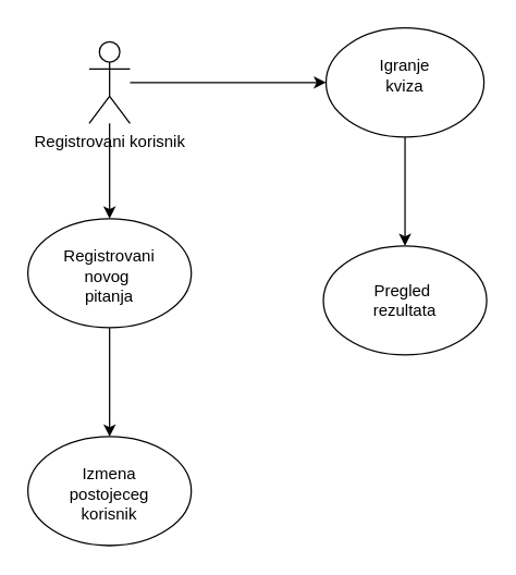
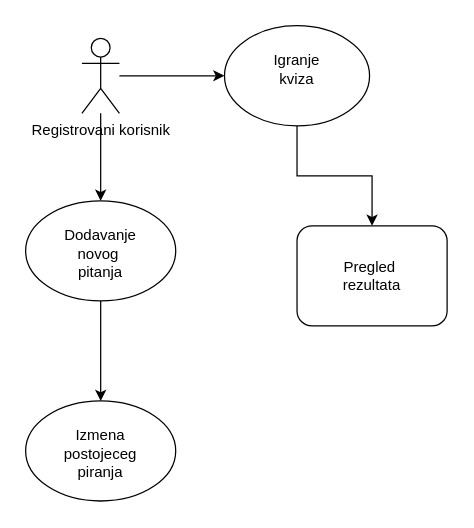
  <mxCell id="0" />
  <mxCell id="1" parent="0" />
  <mxCell id="2" value="" style="edgeStyle=orthogonalEdgeStyle;rounded=0;orthogonalLoop=1;jettySize=auto;html=1;" edge="1" parent="1" source="4" target="6"><mxGeometry relative="1" as="geometry" /></mxCell>
  <mxCell id="3" value="" style="edgeStyle=orthogonalEdgeStyle;rounded=0;orthogonalLoop=1;jettySize=auto;html=1;" edge="1" parent="1" source="4" target="9"><mxGeometry relative="1" as="geometry"><mxPoint x="175" y="60" as="targetPoint" /><Array as="points"><mxPoint x="285" y="60" /></Array></mxGeometry></mxCell>
  <mxCell id="4" value="Registrovani korisnik" style="shape=umlActor;verticalLabelPosition=bottom;verticalAlign=top;html=1;outlineConnect=0;" vertex="1" parent="1"><mxGeometry x="65" y="30" width="30" height="60" as="geometry" /></mxCell>
  <mxCell id="5" value="" style="edgeStyle=orthogonalEdgeStyle;rounded=0;orthogonalLoop=1;jettySize=auto;html=1;" edge="1" parent="1" source="6" target="7"><mxGeometry relative="1" as="geometry" /></mxCell>
- <mxCell id="6" value="&lt;div&gt;&lt;br&gt;&lt;/div&gt;Registrovani&lt;div&gt;novog&amp;nbsp;&lt;/div&gt;&lt;div&gt;pitanja&lt;/div&gt;" style="ellipse;whiteSpace=wrap;html=1;verticalAlign=top;" vertex="1" parent="1"><mxGeometry x="20" y="160" width="120" height="80" as="geometry" /></mxCell>
- <mxCell id="7" value="&lt;div&gt;&lt;br&gt;&lt;/div&gt;&lt;div&gt;Izmena&lt;/div&gt;&lt;div&gt;postojeceg&lt;/div&gt;&lt;div&gt;korisnik&lt;/div&gt;" style="ellipse;whiteSpace=wrap;html=1;verticalAlign=top;" vertex="1" parent="1"><mxGeometry x="20" y="320" width="120" height="80" as="geometry" /></mxCell>
+ <mxCell id="6" value="&lt;div&gt;&lt;br&gt;&lt;/div&gt;Dodavanje&lt;div&gt;novog&amp;nbsp;&lt;/div&gt;&lt;div&gt;pitanja&lt;/div&gt;" style="ellipse;whiteSpace=wrap;html=1;verticalAlign=top;" vertex="1" parent="1"><mxGeometry x="20" y="160" width="120" height="80" as="geometry" /></mxCell>
+ <mxCell id="7" value="&lt;div&gt;&lt;br&gt;&lt;/div&gt;&lt;div&gt;Izmena&lt;/div&gt;&lt;div&gt;postojeceg&lt;/div&gt;&lt;div&gt;piranja&lt;/div&gt;" style="ellipse;whiteSpace=wrap;html=1;verticalAlign=top;" vertex="1" parent="1"><mxGeometry x="20" y="320" width="120" height="80" as="geometry" /></mxCell>
  <mxCell id="8" value="" style="edgeStyle=orthogonalEdgeStyle;rounded=0;orthogonalLoop=1;jettySize=auto;html=1;" edge="1" parent="1" source="9" target="10"><mxGeometry relative="1" as="geometry" /></mxCell>
- <mxCell id="9" value="&lt;div&gt;&lt;br&gt;&lt;/div&gt;Igranje&lt;div&gt;kviza&lt;/div&gt;" style="ellipse;whiteSpace=wrap;html=1;verticalAlign=top;" vertex="1" parent="1"><mxGeometry x="239" y="20" width="116" height="80" as="geometry" /></mxCell>
- <mxCell id="10" value="Pregled&amp;nbsp;&lt;div&gt;rezultata&lt;/div&gt;" style="ellipse;whiteSpace=wrap;html=1;" vertex="1" parent="1"><mxGeometry x="237" y="180" width="120" height="80" as="geometry" /></mxCell>
+ <mxCell id="9" value="&lt;div&gt;&lt;br&gt;&lt;/div&gt;Igranje&lt;div&gt;kviza&lt;/div&gt;" style="ellipse;whiteSpace=wrap;html=1;verticalAlign=top;" vertex="1" parent="1"><mxGeometry x="179" y="20" width="116" height="80" as="geometry" /></mxCell>
+ <mxCell id="10" value="Pregled&amp;nbsp;&lt;div&gt;rezultata&lt;/div&gt;" style="whiteSpace=wrap;html=1;rounded=1;" vertex="1" parent="1"><mxGeometry x="237" y="180" width="120" height="80" as="geometry" /></mxCell>
